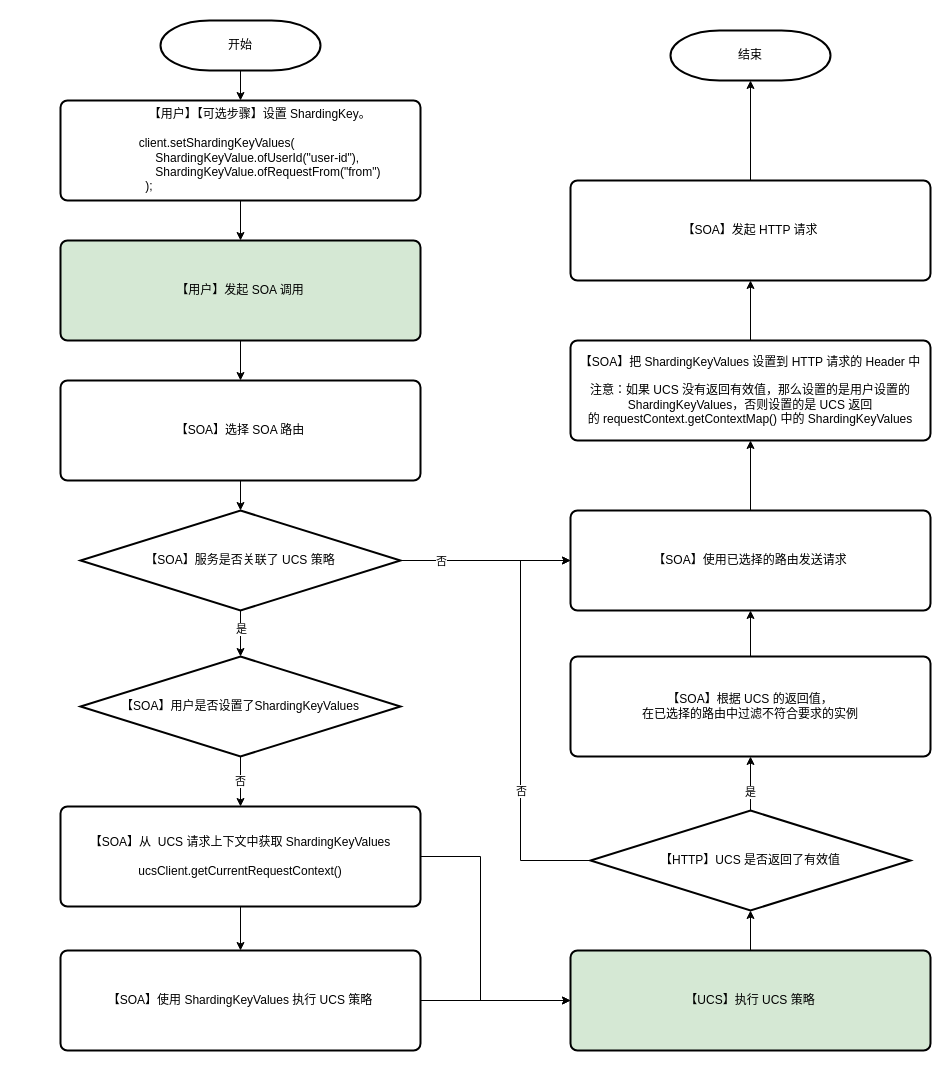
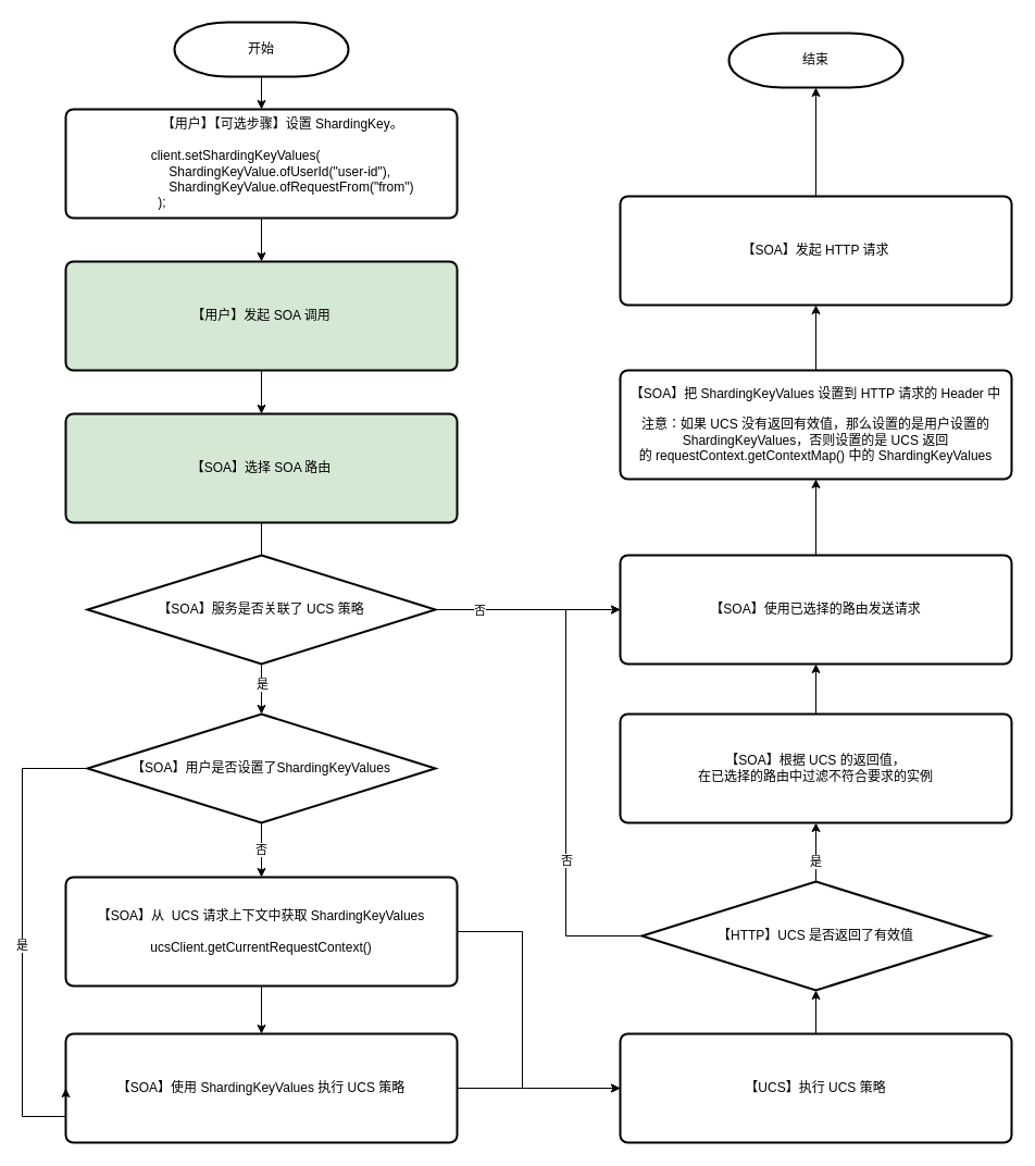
  <mxCell id="0" />
  <mxCell id="1" parent="0" />
  <mxCell id="2" style="edgeStyle=orthogonalEdgeStyle;rounded=0;orthogonalLoop=1;jettySize=auto;html=1;exitX=0.5;exitY=1;exitDx=0;exitDy=0;exitPerimeter=0;entryX=0.5;entryY=0;entryDx=0;entryDy=0;" edge="1" parent="1" source="3" target="5"><mxGeometry relative="1" as="geometry" /></mxCell>
  <mxCell id="3" value="开始" style="strokeWidth=2;html=1;shape=mxgraph.flowchart.terminator;whiteSpace=wrap;" vertex="1" parent="1"><mxGeometry x="160" y="20" width="160" height="50" as="geometry" /></mxCell>
  <mxCell id="4" style="edgeStyle=orthogonalEdgeStyle;rounded=0;orthogonalLoop=1;jettySize=auto;html=1;exitX=0.5;exitY=1;exitDx=0;exitDy=0;entryX=0.5;entryY=0;entryDx=0;entryDy=0;" edge="1" parent="1" source="5" target="28"><mxGeometry relative="1" as="geometry" /></mxCell>
  <mxCell id="5" value="&amp;nbsp; &amp;nbsp; &amp;nbsp; &amp;nbsp; &amp;nbsp; &amp;nbsp; &amp;nbsp; &amp;nbsp; &amp;nbsp; &amp;nbsp; &amp;nbsp; &amp;nbsp; &amp;nbsp;&lt;br&gt;&amp;nbsp; &amp;nbsp; &amp;nbsp; &amp;nbsp; &amp;nbsp; &amp;nbsp; &amp;nbsp; &amp;nbsp; &amp;nbsp; &amp;nbsp; &amp;nbsp; &amp;nbsp; &amp;nbsp; 【用户】【可选步骤】设置 ShardingKey。&lt;br&gt;&lt;blockquote style=&quot;margin: 0 0 0 40px; border: none; padding: 0px;&quot;&gt;&amp;nbsp; &amp;nbsp; &amp;nbsp; &amp;nbsp; &amp;nbsp; &amp;nbsp;&amp;nbsp;&lt;/blockquote&gt;&lt;blockquote style=&quot;margin: 0 0 0 40px; border: none; padding: 0px;&quot;&gt;&amp;nbsp; &amp;nbsp; &amp;nbsp; &amp;nbsp; &amp;nbsp; &amp;nbsp;client.setShardingKeyValues(&lt;br&gt;&amp;nbsp; &amp;nbsp; &amp;nbsp; &amp;nbsp; &amp;nbsp; &amp;nbsp; &amp;nbsp; &amp;nbsp; ShardingKeyValue.ofUserId(&quot;user-id&quot;),&lt;br&gt;&amp;nbsp; &amp;nbsp; &amp;nbsp; &amp;nbsp; &amp;nbsp; &amp;nbsp; &amp;nbsp; &amp;nbsp; ShardingKeyValue.ofRequestFrom(&quot;from&quot;)&lt;br&gt;&lt;span style=&quot;background-color: initial;&quot;&gt;&amp;nbsp; &amp;nbsp; &amp;nbsp; &amp;nbsp; &amp;nbsp; &amp;nbsp; &amp;nbsp;);&lt;/span&gt;&lt;/blockquote&gt;&lt;blockquote style=&quot;margin: 0 0 0 40px; border: none; padding: 0px;&quot;&gt;&lt;span style=&quot;background-color: initial;&quot;&gt;&lt;br&gt;&lt;/span&gt;&lt;/blockquote&gt;" style="rounded=1;whiteSpace=wrap;html=1;absoluteArcSize=1;arcSize=14;strokeWidth=2;align=left;" vertex="1" parent="1"><mxGeometry x="60" y="100" width="360" height="100" as="geometry" /></mxCell>
  <mxCell id="6" style="edgeStyle=orthogonalEdgeStyle;rounded=0;orthogonalLoop=1;jettySize=auto;html=1;exitX=1;exitY=0.5;exitDx=0;exitDy=0;entryX=0;entryY=0.5;entryDx=0;entryDy=0;" edge="1" parent="1" source="7" target="20"><mxGeometry relative="1" as="geometry"><mxPoint x="570" y="1026" as="targetPoint" /></mxGeometry></mxCell>
  <mxCell id="7" value="【SOA】使用 ShardingKeyValues 执行 UCS 策略" style="rounded=1;whiteSpace=wrap;html=1;absoluteArcSize=1;arcSize=14;strokeWidth=2;" vertex="1" parent="1"><mxGeometry x="60" y="950" width="360" height="100" as="geometry" /></mxCell>
  <mxCell id="8" style="edgeStyle=orthogonalEdgeStyle;rounded=0;orthogonalLoop=1;jettySize=auto;html=1;exitX=0.5;exitY=1;exitDx=0;exitDy=0;exitPerimeter=0;entryX=0.5;entryY=0;entryDx=0;entryDy=0;entryPerimeter=0;" edge="1" parent="1" source="12" target="15"><mxGeometry relative="1" as="geometry" /></mxCell>
  <mxCell id="9" value="是" style="edgeLabel;html=1;align=center;verticalAlign=middle;resizable=0;points=[];" vertex="1" connectable="0" parent="8"><mxGeometry x="-0.175" y="1" relative="1" as="geometry"><mxPoint x="-1" y="-1" as="offset" /></mxGeometry></mxCell>
  <mxCell id="10" style="edgeStyle=orthogonalEdgeStyle;rounded=0;orthogonalLoop=1;jettySize=auto;html=1;exitX=1;exitY=0.5;exitDx=0;exitDy=0;exitPerimeter=0;entryX=0;entryY=0.5;entryDx=0;entryDy=0;" edge="1" parent="1" source="12" target="32"><mxGeometry relative="1" as="geometry" /></mxCell>
  <mxCell id="11" value="否" style="edgeLabel;html=1;align=center;verticalAlign=middle;resizable=0;points=[];" vertex="1" connectable="0" parent="10"><mxGeometry x="-0.072" y="-3" relative="1" as="geometry"><mxPoint x="-39" y="-3" as="offset" /></mxGeometry></mxCell>
  <mxCell id="12" value="【SOA】服务是否关联了 UCS 策略" style="strokeWidth=2;html=1;shape=mxgraph.flowchart.decision;whiteSpace=wrap;" vertex="1" parent="1"><mxGeometry x="80" y="510" width="320" height="100" as="geometry" /></mxCell>
  <mxCell id="13" value="否" style="edgeStyle=orthogonalEdgeStyle;rounded=0;orthogonalLoop=1;jettySize=auto;html=1;exitX=0.5;exitY=1;exitDx=0;exitDy=0;exitPerimeter=0;entryX=0.5;entryY=0;entryDx=0;entryDy=0;" edge="1" parent="1" source="15" target="18"><mxGeometry relative="1" as="geometry" /></mxCell>
+ <mxCell id="14" value="是" style="edgeStyle=orthogonalEdgeStyle;rounded=0;orthogonalLoop=1;jettySize=auto;html=1;exitX=0;exitY=0.5;exitDx=0;exitDy=0;exitPerimeter=0;entryX=0;entryY=0.5;entryDx=0;entryDy=0;" edge="1" parent="1" source="15" target="7"><mxGeometry relative="1" as="geometry"><Array as="points"><mxPoint x="20" y="706" /><mxPoint x="20" y="1026" /></Array></mxGeometry></mxCell>
  <mxCell id="15" value="【SOA】用户是否设置了ShardingKeyValues" style="strokeWidth=2;html=1;shape=mxgraph.flowchart.decision;whiteSpace=wrap;" vertex="1" parent="1"><mxGeometry x="80" y="656" width="320" height="100" as="geometry" /></mxCell>
  <mxCell id="16" style="edgeStyle=orthogonalEdgeStyle;rounded=0;orthogonalLoop=1;jettySize=auto;html=1;exitX=0.5;exitY=1;exitDx=0;exitDy=0;entryX=0.5;entryY=0;entryDx=0;entryDy=0;" edge="1" parent="1" source="18" target="7"><mxGeometry relative="1" as="geometry" /></mxCell>
  <mxCell id="17" style="edgeStyle=orthogonalEdgeStyle;rounded=0;orthogonalLoop=1;jettySize=auto;html=1;exitX=1;exitY=0.5;exitDx=0;exitDy=0;entryX=0;entryY=0.5;entryDx=0;entryDy=0;" edge="1" parent="1" source="18" target="20"><mxGeometry relative="1" as="geometry"><Array as="points"><mxPoint x="480" y="856" /><mxPoint x="480" y="1000" /></Array></mxGeometry></mxCell>
  <mxCell id="18" value="【SOA】从&amp;nbsp; UCS 请求上下文中获取 ShardingKeyValues&lt;br&gt;&lt;br&gt;ucsClient.getCurrentRequestContext()" style="rounded=1;whiteSpace=wrap;html=1;absoluteArcSize=1;arcSize=14;strokeWidth=2;" vertex="1" parent="1"><mxGeometry x="60" y="806" width="360" height="100" as="geometry" /></mxCell>
  <mxCell id="19" style="edgeStyle=orthogonalEdgeStyle;rounded=0;orthogonalLoop=1;jettySize=auto;html=1;exitX=0.5;exitY=0;exitDx=0;exitDy=0;entryX=0.5;entryY=1;entryDx=0;entryDy=0;entryPerimeter=0;" edge="1" parent="1" source="20" target="24"><mxGeometry relative="1" as="geometry" /></mxCell>
- <mxCell id="20" value="【UCS】执行 UCS 策略" style="rounded=1;whiteSpace=wrap;html=1;absoluteArcSize=1;arcSize=14;strokeWidth=2;fillColor=#d5e8d4;" vertex="1" parent="1"><mxGeometry x="570" y="950" width="360" height="100" as="geometry" /></mxCell>
+ <mxCell id="20" value="【UCS】执行 UCS 策略" style="rounded=1;whiteSpace=wrap;html=1;absoluteArcSize=1;arcSize=14;strokeWidth=2;" vertex="1" parent="1"><mxGeometry x="570" y="950" width="360" height="100" as="geometry" /></mxCell>
  <mxCell id="21" value="是" style="edgeStyle=orthogonalEdgeStyle;rounded=0;orthogonalLoop=1;jettySize=auto;html=1;exitX=0.5;exitY=0;exitDx=0;exitDy=0;exitPerimeter=0;entryX=0.5;entryY=1;entryDx=0;entryDy=0;" edge="1" parent="1" source="24" target="30"><mxGeometry x="-0.333" relative="1" as="geometry"><mxPoint as="offset" /></mxGeometry></mxCell>
  <mxCell id="22" style="edgeStyle=orthogonalEdgeStyle;rounded=0;orthogonalLoop=1;jettySize=auto;html=1;exitX=0;exitY=0.5;exitDx=0;exitDy=0;exitPerimeter=0;entryX=0;entryY=0.5;entryDx=0;entryDy=0;" edge="1" parent="1" source="24" target="32"><mxGeometry relative="1" as="geometry"><Array as="points"><mxPoint x="520" y="860" /><mxPoint x="520" y="560" /></Array></mxGeometry></mxCell>
  <mxCell id="23" value="否" style="edgeLabel;html=1;align=center;verticalAlign=middle;resizable=0;points=[];" vertex="1" connectable="0" parent="22"><mxGeometry x="-0.013" y="-4" relative="1" as="geometry"><mxPoint x="-4" y="67" as="offset" /></mxGeometry></mxCell>
  <mxCell id="24" value="【HTTP】UCS 是否返回了有效值" style="strokeWidth=2;html=1;shape=mxgraph.flowchart.decision;whiteSpace=wrap;" vertex="1" parent="1"><mxGeometry x="590" y="810" width="320" height="100" as="geometry" /></mxCell>
- <mxCell id="25" style="edgeStyle=orthogonalEdgeStyle;rounded=0;orthogonalLoop=1;jettySize=auto;html=1;exitX=0.5;exitY=1;exitDx=0;exitDy=0;entryX=0.5;entryY=0;entryDx=0;entryDy=0;entryPerimeter=0;" edge="1" parent="1" source="26" target="12"><mxGeometry relative="1" as="geometry" /></mxCell>
- <mxCell id="26" value="【SOA】选择 SOA 路由" style="rounded=1;whiteSpace=wrap;html=1;absoluteArcSize=1;arcSize=14;strokeWidth=2;" vertex="1" parent="1"><mxGeometry x="60" y="380" width="360" height="100" as="geometry" /></mxCell>
+ <mxCell id="25" style="edgeStyle=orthogonalEdgeStyle;rounded=0;orthogonalLoop=1;jettySize=auto;html=1;exitX=0.5;exitY=1;exitDx=0;exitDy=0;entryX=0.5;entryY=0;entryDx=0;entryDy=0;entryPerimeter=0;endArrow=none;" edge="1" parent="1" source="26" target="12"><mxGeometry relative="1" as="geometry" /></mxCell>
+ <mxCell id="26" value="【SOA】选择 SOA 路由" style="rounded=1;whiteSpace=wrap;html=1;absoluteArcSize=1;arcSize=14;strokeWidth=2;fillColor=#d5e8d4;" vertex="1" parent="1"><mxGeometry x="60" y="380" width="360" height="100" as="geometry" /></mxCell>
  <mxCell id="27" style="edgeStyle=orthogonalEdgeStyle;rounded=0;orthogonalLoop=1;jettySize=auto;html=1;exitX=0.5;exitY=1;exitDx=0;exitDy=0;entryX=0.5;entryY=0;entryDx=0;entryDy=0;" edge="1" parent="1" source="28" target="26"><mxGeometry relative="1" as="geometry" /></mxCell>
  <mxCell id="28" value="【用户】发起 SOA 调用" style="rounded=1;whiteSpace=wrap;html=1;absoluteArcSize=1;arcSize=14;strokeWidth=2;fillColor=#d5e8d4;" vertex="1" parent="1"><mxGeometry x="60" y="240" width="360" height="100" as="geometry" /></mxCell>
  <mxCell id="29" style="edgeStyle=orthogonalEdgeStyle;rounded=0;orthogonalLoop=1;jettySize=auto;html=1;exitX=0.5;exitY=0;exitDx=0;exitDy=0;entryX=0.5;entryY=1;entryDx=0;entryDy=0;" edge="1" parent="1" source="30" target="32"><mxGeometry relative="1" as="geometry" /></mxCell>
  <mxCell id="30" value="【SOA】根据 UCS 的返回值，&lt;br&gt;在已选择的路由中过滤不符合要求的实例" style="rounded=1;whiteSpace=wrap;html=1;absoluteArcSize=1;arcSize=14;strokeWidth=2;" vertex="1" parent="1"><mxGeometry x="570" y="656" width="360" height="100" as="geometry" /></mxCell>
  <mxCell id="31" style="edgeStyle=orthogonalEdgeStyle;rounded=0;orthogonalLoop=1;jettySize=auto;html=1;exitX=0.5;exitY=0;exitDx=0;exitDy=0;entryX=0.5;entryY=1;entryDx=0;entryDy=0;" edge="1" parent="1" source="32" target="34"><mxGeometry relative="1" as="geometry" /></mxCell>
  <mxCell id="32" value="【SOA】使用已选择的路由发送请求" style="rounded=1;whiteSpace=wrap;html=1;absoluteArcSize=1;arcSize=14;strokeWidth=2;" vertex="1" parent="1"><mxGeometry x="570" y="510" width="360" height="100" as="geometry" /></mxCell>
  <mxCell id="33" style="edgeStyle=orthogonalEdgeStyle;rounded=0;orthogonalLoop=1;jettySize=auto;html=1;exitX=0.5;exitY=0;exitDx=0;exitDy=0;entryX=0.5;entryY=1;entryDx=0;entryDy=0;" edge="1" parent="1" source="34" target="36"><mxGeometry relative="1" as="geometry" /></mxCell>
  <mxCell id="34" value="【SOA】把 ShardingKeyValues 设置到 HTTP 请求的 Header 中&lt;br&gt;&lt;br&gt;注意：如果 UCS 没有返回有效值，那么设置的是用户设置的 ShardingKeyValues，否则设置的是 UCS 返回的&amp;nbsp;requestContext.getContextMap() 中的 ShardingKeyValues" style="rounded=1;whiteSpace=wrap;html=1;absoluteArcSize=1;arcSize=14;strokeWidth=2;" vertex="1" parent="1"><mxGeometry x="570" y="340" width="360" height="100" as="geometry" /></mxCell>
  <mxCell id="35" style="edgeStyle=orthogonalEdgeStyle;rounded=0;orthogonalLoop=1;jettySize=auto;html=1;exitX=0.5;exitY=0;exitDx=0;exitDy=0;entryX=0.5;entryY=1;entryDx=0;entryDy=0;entryPerimeter=0;" edge="1" parent="1" source="36" target="37"><mxGeometry relative="1" as="geometry" /></mxCell>
  <mxCell id="36" value="【SOA】发起 HTTP 请求" style="rounded=1;whiteSpace=wrap;html=1;absoluteArcSize=1;arcSize=14;strokeWidth=2;" vertex="1" parent="1"><mxGeometry x="570" y="180" width="360" height="100" as="geometry" /></mxCell>
  <mxCell id="37" value="结束" style="strokeWidth=2;html=1;shape=mxgraph.flowchart.terminator;whiteSpace=wrap;" vertex="1" parent="1"><mxGeometry x="670" y="30" width="160" height="50" as="geometry" /></mxCell>
